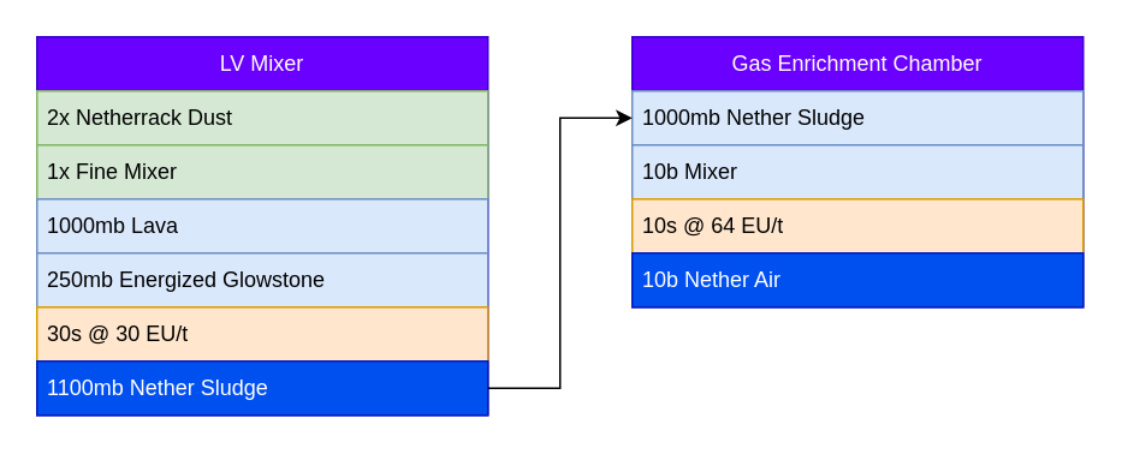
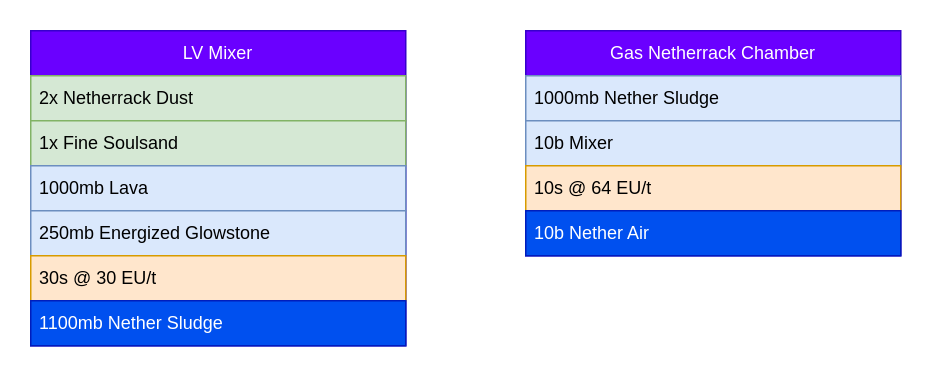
  <mxCell id="0" />
  <mxCell id="1" parent="0" />
  <mxCell id="2" value="LV Mixer" style="swimlane;fontStyle=0;childLayout=stackLayout;horizontal=1;startSize=30;horizontalStack=0;resizeParent=1;resizeParentMax=0;resizeLast=0;collapsible=1;marginBottom=0;whiteSpace=wrap;html=1;fillColor=#6a00ff;fontColor=#ffffff;strokeColor=#3700CC;swimlaneLine=1;glass=0;shadow=0;rounded=0;" parent="1" vertex="1"><mxGeometry x="20" y="20" width="250" height="210" as="geometry" /></mxCell>
  <mxCell id="3" value="2x Netherrack Dust" style="text;strokeColor=#82b366;fillColor=#d5e8d4;align=left;verticalAlign=middle;spacingLeft=4;spacingRight=4;overflow=hidden;points=[[0,0.5],[1,0.5]];portConstraint=eastwest;rotatable=0;whiteSpace=wrap;html=1;fontColor=#000000;" vertex="1" parent="2"><mxGeometry y="30" width="250" height="30" as="geometry" /></mxCell>
- <mxCell id="4" value="1x Fine Mixer" style="text;strokeColor=#82b366;fillColor=#d5e8d4;align=left;verticalAlign=middle;spacingLeft=4;spacingRight=4;overflow=hidden;points=[[0,0.5],[1,0.5]];portConstraint=eastwest;rotatable=0;whiteSpace=wrap;html=1;fontColor=#000000;" parent="2" vertex="1"><mxGeometry y="60" width="250" height="30" as="geometry" /></mxCell>
+ <mxCell id="4" value="1x Fine Soulsand" style="text;strokeColor=#82b366;fillColor=#d5e8d4;align=left;verticalAlign=middle;spacingLeft=4;spacingRight=4;overflow=hidden;points=[[0,0.5],[1,0.5]];portConstraint=eastwest;rotatable=0;whiteSpace=wrap;html=1;fontColor=#000000;" parent="2" vertex="1"><mxGeometry y="60" width="250" height="30" as="geometry" /></mxCell>
  <mxCell id="5" value="1000mb Lava" style="text;strokeColor=#6c8ebf;fillColor=#dae8fc;align=left;verticalAlign=middle;spacingLeft=4;spacingRight=4;overflow=hidden;points=[[0,0.5],[1,0.5]];portConstraint=eastwest;rotatable=0;whiteSpace=wrap;html=1;fontColor=#000000;" vertex="1" parent="2"><mxGeometry y="90" width="250" height="30" as="geometry" /></mxCell>
  <mxCell id="6" value="250mb Energized Glowstone" style="text;strokeColor=#6c8ebf;fillColor=#dae8fc;align=left;verticalAlign=middle;spacingLeft=4;spacingRight=4;overflow=hidden;points=[[0,0.5],[1,0.5]];portConstraint=eastwest;rotatable=0;whiteSpace=wrap;html=1;fontColor=#000000;" parent="2" vertex="1"><mxGeometry y="120" width="250" height="30" as="geometry" /></mxCell>
  <mxCell id="7" value="30s @ 30 EU/t" style="text;strokeColor=#d79b00;fillColor=#ffe6cc;align=left;verticalAlign=middle;spacingLeft=4;spacingRight=4;overflow=hidden;points=[[0,0.5],[1,0.5]];portConstraint=eastwest;rotatable=0;whiteSpace=wrap;html=1;fontColor=#000000;" parent="2" vertex="1"><mxGeometry y="150" width="250" height="30" as="geometry" /></mxCell>
  <mxCell id="8" value="1100mb Nether Sludge" style="text;html=1;strokeColor=#001DBC;fillColor=#0050ef;align=left;verticalAlign=middle;whiteSpace=wrap;rounded=0;spacingLeft=4;spacingRight=4;fontColor=#ffffff;points=[[0,0.5,0,0,0],[1,0.5,0,0,0]];" parent="2" vertex="1"><mxGeometry y="180" width="250" height="30" as="geometry" /></mxCell>
- <mxCell id="9" value="Gas Enrichment Chamber" style="swimlane;fontStyle=0;childLayout=stackLayout;horizontal=1;startSize=30;horizontalStack=0;resizeParent=1;resizeParentMax=0;resizeLast=0;collapsible=1;marginBottom=0;whiteSpace=wrap;html=1;fillColor=#6a00ff;fontColor=#ffffff;strokeColor=#3700CC;swimlaneLine=1;glass=0;shadow=0;rounded=0;" vertex="1" parent="1"><mxGeometry x="350" y="20" width="250" height="150" as="geometry" /></mxCell>
+ <mxCell id="9" value="Gas Netherrack Chamber" style="swimlane;fontStyle=0;childLayout=stackLayout;horizontal=1;startSize=30;horizontalStack=0;resizeParent=1;resizeParentMax=0;resizeLast=0;collapsible=1;marginBottom=0;whiteSpace=wrap;html=1;fillColor=#6a00ff;fontColor=#ffffff;strokeColor=#3700CC;swimlaneLine=1;glass=0;shadow=0;rounded=0;" vertex="1" parent="1"><mxGeometry x="350" y="20" width="250" height="150" as="geometry" /></mxCell>
  <mxCell id="10" value="1000mb Nether Sludge" style="text;strokeColor=#6c8ebf;fillColor=#dae8fc;align=left;verticalAlign=middle;spacingLeft=4;spacingRight=4;overflow=hidden;points=[[0,0.5],[1,0.5]];portConstraint=eastwest;rotatable=0;whiteSpace=wrap;html=1;fontColor=#000000;" vertex="1" parent="9"><mxGeometry y="30" width="250" height="30" as="geometry" /></mxCell>
  <mxCell id="11" value="10b Mixer" style="text;strokeColor=#6c8ebf;fillColor=#dae8fc;align=left;verticalAlign=middle;spacingLeft=4;spacingRight=4;overflow=hidden;points=[[0,0.5],[1,0.5]];portConstraint=eastwest;rotatable=0;whiteSpace=wrap;html=1;fontColor=#000000;" vertex="1" parent="9"><mxGeometry y="60" width="250" height="30" as="geometry" /></mxCell>
  <mxCell id="12" value="10s @ 64 EU/t" style="text;strokeColor=#d79b00;fillColor=#ffe6cc;align=left;verticalAlign=middle;spacingLeft=4;spacingRight=4;overflow=hidden;points=[[0,0.5],[1,0.5]];portConstraint=eastwest;rotatable=0;whiteSpace=wrap;html=1;fontColor=#000000;" vertex="1" parent="9"><mxGeometry y="90" width="250" height="30" as="geometry" /></mxCell>
  <mxCell id="13" value="10b Nether Air" style="text;html=1;strokeColor=#001DBC;fillColor=#0050ef;align=left;verticalAlign=middle;whiteSpace=wrap;rounded=0;spacingLeft=4;spacingRight=4;fontColor=#ffffff;points=[[0,0.5,0,0,0],[1,0.5,0,0,0]];" vertex="1" parent="9"><mxGeometry y="120" width="250" height="30" as="geometry" /></mxCell>
- <mxCell id="14" style="edgeStyle=orthogonalEdgeStyle;rounded=0;orthogonalLoop=1;jettySize=auto;html=1;exitX=1;exitY=0.5;exitDx=0;exitDy=0;exitPerimeter=0;entryX=0;entryY=0.5;entryDx=0;entryDy=0;" edge="1" parent="1" source="8" target="10"><mxGeometry relative="1" as="geometry" /></mxCell>
